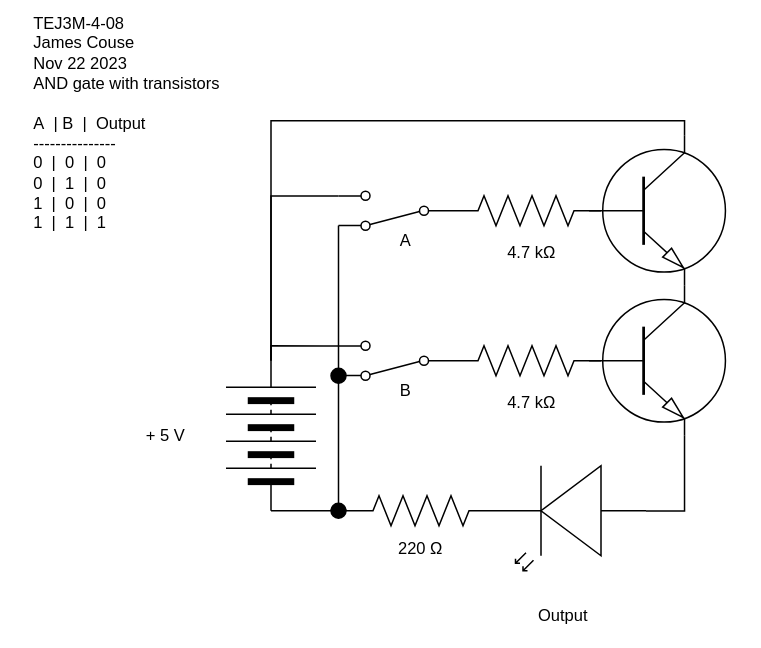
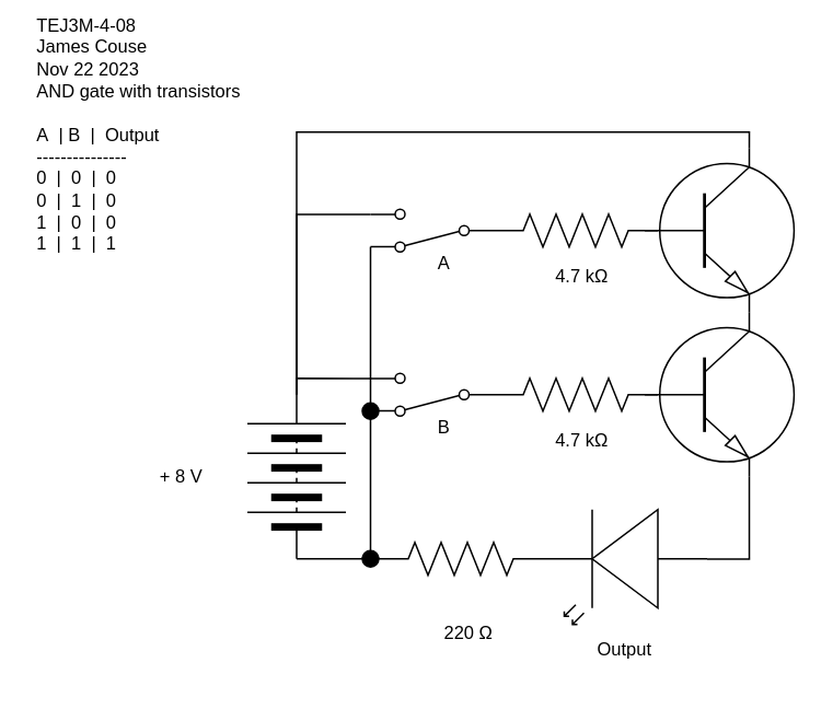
  <mxCell id="0" />
  <mxCell id="1" parent="0" />
  <mxCell id="2" style="edgeStyle=orthogonalEdgeStyle;shape=connector;rounded=0;html=1;exitX=0;exitY=0.5;exitDx=0;exitDy=0;entryX=0;entryY=0.5;entryDx=0;entryDy=0;labelBackgroundColor=default;strokeColor=default;fontFamily=Helvetica;fontSize=11;fontColor=default;endArrow=none;endFill=0;" parent="1" source="3" target="10" edge="1"><mxGeometry relative="1" as="geometry"><Array as="points"><mxPoint x="200" y="340" /><mxPoint x="200" y="340" /></Array></mxGeometry></mxCell>
  <mxCell id="3" value="" style="pointerEvents=1;verticalLabelPosition=bottom;shadow=0;dashed=0;align=center;html=1;verticalAlign=top;shape=mxgraph.electrical.miscellaneous.batteryStack;rotation=-90;" parent="1" vertex="1"><mxGeometry x="130" y="260" width="100" height="60" as="geometry" /></mxCell>
  <mxCell id="4" value="" style="verticalLabelPosition=bottom;shadow=0;dashed=0;align=center;html=1;verticalAlign=top;shape=mxgraph.electrical.opto_electronics.led_2;pointerEvents=1;rotation=-180;" parent="1" vertex="1"><mxGeometry x="330" y="310" width="100" height="70" as="geometry" /></mxCell>
- <mxCell id="5" value="+ 5 V" style="text;strokeColor=none;align=center;fillColor=none;html=1;verticalAlign=middle;whiteSpace=wrap;rounded=0;fontFamily=Helvetica;fontSize=11;fontColor=default;" parent="1" vertex="1"><mxGeometry x="80" y="275" width="60" height="30" as="geometry" /></mxCell>
+ <mxCell id="5" value="+ 8 V" style="text;strokeColor=none;align=center;fillColor=none;html=1;verticalAlign=middle;whiteSpace=wrap;rounded=0;fontFamily=Helvetica;fontSize=11;fontColor=default;" parent="1" vertex="1"><mxGeometry x="80" y="275" width="60" height="30" as="geometry" /></mxCell>
  <mxCell id="6" value="TEJ3M-4-08&lt;br&gt;James Couse&lt;br&gt;Nov 22 2023&lt;br&gt;AND gate with transistors" style="text;strokeColor=none;align=left;fillColor=none;html=1;verticalAlign=middle;whiteSpace=wrap;rounded=0;fontFamily=Helvetica;fontSize=11;fontColor=default;" parent="1" vertex="1"><mxGeometry x="20" y="20" width="130" height="30" as="geometry" /></mxCell>
  <mxCell id="7" style="html=1;exitX=1;exitY=0.88;exitDx=0;exitDy=0;entryX=1;entryY=0.5;entryDx=0;entryDy=0;edgeStyle=orthogonalEdgeStyle;rounded=0;endArrow=none;endFill=0;" parent="1" source="9" target="3" edge="1"><mxGeometry relative="1" as="geometry" /></mxCell>
  <mxCell id="8" style="edgeStyle=orthogonalEdgeStyle;shape=connector;rounded=0;html=1;exitX=1;exitY=0.12;exitDx=0;exitDy=0;entryX=0.5;entryY=0;entryDx=0;entryDy=0;labelBackgroundColor=default;strokeColor=default;fontFamily=Helvetica;fontSize=11;fontColor=default;endArrow=none;endFill=0;" parent="1" source="9" target="10" edge="1"><mxGeometry relative="1" as="geometry"><Array as="points"><mxPoint x="225" y="270" /><mxPoint x="225" y="270" /></Array></mxGeometry></mxCell>
  <mxCell id="9" value="" style="shape=mxgraph.electrical.electro-mechanical.twoWaySwitch;aspect=fixed;elSwitchState=2;rotation=-180;" parent="1" vertex="1"><mxGeometry x="225" y="227" width="75" height="26" as="geometry" /></mxCell>
  <mxCell id="10" value="" style="ellipse;whiteSpace=wrap;html=1;aspect=fixed;fontFamily=Helvetica;fontSize=11;fontColor=default;strokeColor=#000000;fillColor=#000000;" parent="1" vertex="1"><mxGeometry x="220" y="335" width="10" height="10" as="geometry" /></mxCell>
  <mxCell id="11" value="&lt;div&gt;A&amp;nbsp; | B&amp;nbsp; |&amp;nbsp; Output&lt;/div&gt;&lt;div&gt;---------------&lt;/div&gt;&lt;div&gt;0&amp;nbsp; |&amp;nbsp; 0&amp;nbsp; |&amp;nbsp; 0&lt;/div&gt;&lt;div&gt;0&amp;nbsp; |&amp;nbsp; 1&amp;nbsp; |&amp;nbsp; 0&lt;/div&gt;&lt;div&gt;1&amp;nbsp; |&amp;nbsp; 0&amp;nbsp; |&amp;nbsp; 0&lt;/div&gt;&lt;div&gt;1&amp;nbsp; |&amp;nbsp; 1&amp;nbsp; |&amp;nbsp; 1&lt;/div&gt;" style="text;strokeColor=none;align=left;fillColor=none;html=1;verticalAlign=middle;whiteSpace=wrap;rounded=0;fontFamily=Helvetica;fontSize=11;fontColor=default;" parent="1" vertex="1"><mxGeometry x="20" y="100" width="80" height="30" as="geometry" /></mxCell>
  <mxCell id="12" value="B" style="text;strokeColor=none;align=center;fillColor=none;html=1;verticalAlign=middle;whiteSpace=wrap;rounded=0;fontFamily=Helvetica;fontSize=11;fontColor=default;" parent="1" vertex="1"><mxGeometry x="240" y="245" width="60" height="30" as="geometry" /></mxCell>
- <mxCell id="13" value="Output" style="text;strokeColor=none;align=center;fillColor=none;html=1;verticalAlign=middle;whiteSpace=wrap;rounded=0;fontFamily=Helvetica;fontSize=11;fontColor=default;" parent="1" vertex="1"><mxGeometry x="345" y="395" width="60" height="30" as="geometry" /></mxCell>
+ <mxCell id="13" value="Output" style="text;strokeColor=none;align=center;fillColor=none;html=1;verticalAlign=middle;whiteSpace=wrap;rounded=0;fontFamily=Helvetica;fontSize=11;fontColor=default;" parent="1" vertex="1"><mxGeometry x="350" y="380" width="60" height="30" as="geometry" /></mxCell>
  <mxCell id="14" value="" style="pointerEvents=1;verticalLabelPosition=bottom;shadow=0;dashed=0;align=center;html=1;verticalAlign=top;shape=mxgraph.electrical.resistors.resistor_2;rotation=-180;" parent="1" vertex="1"><mxGeometry x="300" y="230" width="100" height="20" as="geometry" /></mxCell>
- <mxCell id="15" value="220 Ω" style="text;strokeColor=none;align=center;fillColor=none;html=1;verticalAlign=middle;whiteSpace=wrap;rounded=0;fontFamily=Helvetica;fontSize=11;fontColor=default;" parent="1" vertex="1"><mxGeometry x="250" y="350" width="60" height="30" as="geometry" /></mxCell>
+ <mxCell id="15" value="220 Ω" style="text;strokeColor=none;align=center;fillColor=none;html=1;verticalAlign=middle;whiteSpace=wrap;rounded=0;fontFamily=Helvetica;fontSize=11;fontColor=default;" parent="1" vertex="1"><mxGeometry x="255" y="370" width="60" height="30" as="geometry" /></mxCell>
  <mxCell id="16" style="edgeStyle=orthogonalEdgeStyle;shape=connector;rounded=0;html=1;exitX=0.7;exitY=1;exitDx=0;exitDy=0;exitPerimeter=0;entryX=0;entryY=0.57;entryDx=0;entryDy=0;entryPerimeter=0;labelBackgroundColor=default;strokeColor=default;fontFamily=Helvetica;fontSize=11;fontColor=default;endArrow=none;endFill=0;" edge="1" parent="1" source="17" target="4"><mxGeometry relative="1" as="geometry" /></mxCell>
  <mxCell id="17" value="" style="verticalLabelPosition=bottom;shadow=0;dashed=0;align=center;html=1;verticalAlign=top;shape=mxgraph.electrical.transistors.npn_transistor_1;" vertex="1" parent="1"><mxGeometry x="390" y="190" width="95" height="100" as="geometry" /></mxCell>
  <mxCell id="18" style="edgeStyle=orthogonalEdgeStyle;shape=connector;rounded=0;html=1;exitX=1;exitY=0.88;exitDx=0;exitDy=0;entryX=1;entryY=0.5;entryDx=0;entryDy=0;labelBackgroundColor=default;strokeColor=default;fontFamily=Helvetica;fontSize=11;fontColor=default;endArrow=none;endFill=0;" edge="1" parent="1" source="20" target="3"><mxGeometry relative="1" as="geometry" /></mxCell>
  <mxCell id="19" style="edgeStyle=orthogonalEdgeStyle;shape=connector;rounded=0;html=1;exitX=1;exitY=0.12;exitDx=0;exitDy=0;entryX=0.5;entryY=0;entryDx=0;entryDy=0;labelBackgroundColor=default;strokeColor=default;fontFamily=Helvetica;fontSize=11;fontColor=default;endArrow=none;endFill=0;" edge="1" parent="1" source="20" target="25"><mxGeometry relative="1" as="geometry"><Array as="points"><mxPoint x="225" y="180" /><mxPoint x="225" y="180" /></Array></mxGeometry></mxCell>
  <mxCell id="20" value="" style="shape=mxgraph.electrical.electro-mechanical.twoWaySwitch;aspect=fixed;elSwitchState=2;rotation=-180;" vertex="1" parent="1"><mxGeometry x="225" y="127" width="75" height="26" as="geometry" /></mxCell>
  <mxCell id="21" value="A" style="text;strokeColor=none;align=center;fillColor=none;html=1;verticalAlign=middle;whiteSpace=wrap;rounded=0;fontFamily=Helvetica;fontSize=11;fontColor=default;" vertex="1" parent="1"><mxGeometry x="240" y="145" width="60" height="30" as="geometry" /></mxCell>
  <mxCell id="22" value="" style="pointerEvents=1;verticalLabelPosition=bottom;shadow=0;dashed=0;align=center;html=1;verticalAlign=top;shape=mxgraph.electrical.resistors.resistor_2;rotation=-180;" vertex="1" parent="1"><mxGeometry x="300" y="130" width="100" height="20" as="geometry" /></mxCell>
  <mxCell id="23" style="edgeStyle=orthogonalEdgeStyle;shape=connector;rounded=0;html=1;exitX=0.7;exitY=0;exitDx=0;exitDy=0;exitPerimeter=0;entryX=1;entryY=0.5;entryDx=0;entryDy=0;labelBackgroundColor=default;strokeColor=default;fontFamily=Helvetica;fontSize=11;fontColor=default;endArrow=none;endFill=0;" edge="1" parent="1" source="24" target="3"><mxGeometry relative="1" as="geometry" /></mxCell>
  <mxCell id="24" value="" style="verticalLabelPosition=bottom;shadow=0;dashed=0;align=center;html=1;verticalAlign=top;shape=mxgraph.electrical.transistors.npn_transistor_1;" vertex="1" parent="1"><mxGeometry x="390" y="90" width="95" height="100" as="geometry" /></mxCell>
  <mxCell id="25" value="" style="ellipse;whiteSpace=wrap;html=1;aspect=fixed;fontFamily=Helvetica;fontSize=11;fontColor=default;strokeColor=#000000;fillColor=#000000;" vertex="1" parent="1"><mxGeometry x="220" y="245" width="10" height="10" as="geometry" /></mxCell>
  <mxCell id="26" value="" style="pointerEvents=1;verticalLabelPosition=bottom;shadow=0;dashed=0;align=center;html=1;verticalAlign=top;shape=mxgraph.electrical.resistors.resistor_2;rotation=-180;" vertex="1" parent="1"><mxGeometry x="230" y="330" width="100" height="20" as="geometry" /></mxCell>
  <mxCell id="27" value="4.7 kΩ" style="text;strokeColor=none;align=center;fillColor=none;html=1;verticalAlign=middle;whiteSpace=wrap;rounded=0;fontFamily=Helvetica;fontSize=11;fontColor=default;" vertex="1" parent="1"><mxGeometry x="324" y="253" width="60" height="30" as="geometry" /></mxCell>
  <mxCell id="28" value="4.7 kΩ" style="text;strokeColor=none;align=center;fillColor=none;html=1;verticalAlign=middle;whiteSpace=wrap;rounded=0;fontFamily=Helvetica;fontSize=11;fontColor=default;" vertex="1" parent="1"><mxGeometry x="324" y="153" width="60" height="30" as="geometry" /></mxCell>
